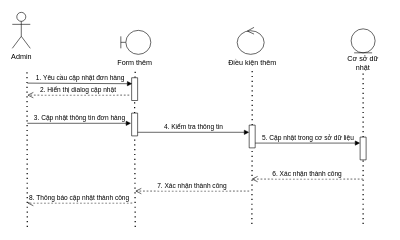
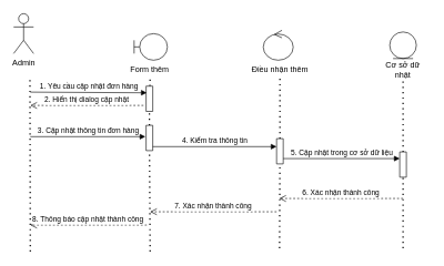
  <mxCell id="0" />
  <mxCell id="1" parent="0" />
  <mxCell id="2" value="Admin" style="shape=umlActor;verticalLabelPosition=bottom;verticalAlign=top;html=1;outlineConnect=0;" parent="1" vertex="1"><mxGeometry x="20" y="20" width="30" height="60" as="geometry" /></mxCell>
  <mxCell id="3" value="" style="endArrow=none;dashed=1;html=1;dashPattern=1 3;strokeWidth=2;rounded=0;" parent="1" edge="1"><mxGeometry width="50" height="50" relative="1" as="geometry"><mxPoint x="45" y="378" as="sourcePoint" /><mxPoint x="44.5" y="118" as="targetPoint" /></mxGeometry></mxCell>
  <mxCell id="4" value="" style="shape=umlBoundary;whiteSpace=wrap;html=1;" parent="1" vertex="1"><mxGeometry x="201" y="50" width="50" height="40" as="geometry" /></mxCell>
  <mxCell id="5" value="" style="endArrow=none;dashed=1;html=1;dashPattern=1 3;strokeWidth=2;rounded=0;startArrow=none;" parent="1" source="6" edge="1"><mxGeometry width="50" height="50" relative="1" as="geometry"><mxPoint x="225" y="368" as="sourcePoint" /><mxPoint x="225" y="118" as="targetPoint" /></mxGeometry></mxCell>
  <mxCell id="6" value="" style="verticalLabelPosition=bottom;verticalAlign=top;html=1;shape=mxgraph.basic.rect;fillColor2=none;strokeWidth=1;size=20;indent=5;" parent="1" vertex="1"><mxGeometry x="219" y="129" width="10" height="38" as="geometry" /></mxCell>
  <mxCell id="7" value="" style="endArrow=none;dashed=1;html=1;dashPattern=1 3;strokeWidth=2;rounded=0;startArrow=none;" parent="1" source="11" target="6" edge="1"><mxGeometry width="50" height="50" relative="1" as="geometry"><mxPoint x="225" y="368" as="sourcePoint" /><mxPoint x="225" y="118" as="targetPoint" /></mxGeometry></mxCell>
  <mxCell id="8" value="Form thêm" style="text;html=1;align=center;verticalAlign=middle;resizable=0;points=[];autosize=1;strokeColor=none;fillColor=none;" parent="1" vertex="1"><mxGeometry x="189" y="95" width="70" height="20" as="geometry" /></mxCell>
  <mxCell id="9" value="1. Yêu cầu cập nhật đơn hàng" style="html=1;verticalAlign=bottom;endArrow=block;rounded=0;entryX=0.1;entryY=0.263;entryDx=0;entryDy=0;entryPerimeter=0;" parent="1" target="6" edge="1"><mxGeometry width="80" relative="1" as="geometry"><mxPoint x="45" y="138" as="sourcePoint" /><mxPoint x="215" y="138" as="targetPoint" /><Array as="points" /></mxGeometry></mxCell>
  <mxCell id="10" value="2. Hiển thị dialog cập nhật" style="verticalAlign=bottom;endArrow=open;dashed=1;endSize=8;exitX=0;exitY=0.95;shadow=0;strokeWidth=1;" parent="1" edge="1"><mxGeometry relative="1" as="geometry"><mxPoint x="45" y="158" as="targetPoint" /><mxPoint x="215" y="158" as="sourcePoint" /></mxGeometry></mxCell>
  <mxCell id="11" value="" style="verticalLabelPosition=bottom;verticalAlign=top;html=1;shape=mxgraph.basic.rect;fillColor2=none;strokeWidth=1;size=20;indent=5;" parent="1" vertex="1"><mxGeometry x="219" y="188" width="10" height="38" as="geometry" /></mxCell>
  <mxCell id="12" value="" style="endArrow=none;dashed=1;html=1;dashPattern=1 3;strokeWidth=2;rounded=0;" parent="1" target="11" edge="1"><mxGeometry width="50" height="50" relative="1" as="geometry"><mxPoint x="225" y="378" as="sourcePoint" /><mxPoint x="224.086" y="167" as="targetPoint" /></mxGeometry></mxCell>
  <mxCell id="13" value="3. Cập nhật thông tin đơn hàng" style="html=1;verticalAlign=bottom;endArrow=block;rounded=0;entryX=-0.1;entryY=0.447;entryDx=0;entryDy=0;entryPerimeter=0;" parent="1" target="11" edge="1"><mxGeometry width="80" relative="1" as="geometry"><mxPoint x="45" y="205" as="sourcePoint" /><mxPoint x="231" y="148.006" as="targetPoint" /></mxGeometry></mxCell>
  <mxCell id="14" value="" style="ellipse;shape=umlControl;whiteSpace=wrap;html=1;" parent="1" vertex="1"><mxGeometry x="395" y="45" width="45" height="45" as="geometry" /></mxCell>
- <mxCell id="15" value="Điều kiện thêm" style="text;html=1;align=center;verticalAlign=middle;resizable=0;points=[];autosize=1;strokeColor=none;fillColor=none;" parent="1" vertex="1"><mxGeometry x="370" y="95" width="100" height="20" as="geometry" /></mxCell>
+ <mxCell id="15" value="Điều nhận thêm" style="text;html=1;align=center;verticalAlign=middle;resizable=0;points=[];autosize=1;strokeColor=none;fillColor=none;" parent="1" vertex="1"><mxGeometry x="370" y="95" width="100" height="20" as="geometry" /></mxCell>
  <mxCell id="16" value="" style="endArrow=none;dashed=1;html=1;dashPattern=1 3;strokeWidth=2;rounded=0;startArrow=none;" parent="1" source="17" edge="1"><mxGeometry width="50" height="50" relative="1" as="geometry"><mxPoint x="419.5" y="373" as="sourcePoint" /><mxPoint x="420" y="118" as="targetPoint" /></mxGeometry></mxCell>
  <mxCell id="17" value="" style="verticalLabelPosition=bottom;verticalAlign=top;html=1;shape=mxgraph.basic.rect;fillColor2=none;strokeWidth=1;size=20;indent=5;" parent="1" vertex="1"><mxGeometry x="415" y="208" width="10" height="38" as="geometry" /></mxCell>
  <mxCell id="18" value="" style="endArrow=none;dashed=1;html=1;dashPattern=1 3;strokeWidth=2;rounded=0;" parent="1" target="17" edge="1"><mxGeometry width="50" height="50" relative="1" as="geometry"><mxPoint x="419.5" y="373" as="sourcePoint" /><mxPoint x="419.5" y="123" as="targetPoint" /></mxGeometry></mxCell>
  <mxCell id="19" value="4. Kiểm tra thông tin" style="html=1;verticalAlign=bottom;endArrow=block;rounded=0;exitX=1;exitY=0.842;exitDx=0;exitDy=0;exitPerimeter=0;" parent="1" source="11" edge="1"><mxGeometry width="80" relative="1" as="geometry"><mxPoint x="235" y="218" as="sourcePoint" /><mxPoint x="415" y="220" as="targetPoint" /></mxGeometry></mxCell>
  <mxCell id="20" value="" style="ellipse;shape=umlEntity;whiteSpace=wrap;html=1;" parent="1" vertex="1"><mxGeometry x="585" y="47.5" width="40" height="40" as="geometry" /></mxCell>
  <mxCell id="21" value="" style="endArrow=none;dashed=1;html=1;dashPattern=1 3;strokeWidth=2;rounded=0;startArrow=none;" parent="1" source="22" edge="1"><mxGeometry width="50" height="50" relative="1" as="geometry"><mxPoint x="605" y="373" as="sourcePoint" /><mxPoint x="605" y="118" as="targetPoint" /></mxGeometry></mxCell>
  <mxCell id="22" value="" style="verticalLabelPosition=bottom;verticalAlign=top;html=1;shape=mxgraph.basic.rect;fillColor2=none;strokeWidth=1;size=20;indent=5;" parent="1" vertex="1"><mxGeometry x="600" y="228" width="10" height="38" as="geometry" /></mxCell>
  <mxCell id="23" value="" style="endArrow=none;dashed=1;html=1;dashPattern=1 3;strokeWidth=2;rounded=0;" parent="1" target="22" edge="1"><mxGeometry width="50" height="50" relative="1" as="geometry"><mxPoint x="605" y="373" as="sourcePoint" /><mxPoint x="605" y="123" as="targetPoint" /></mxGeometry></mxCell>
  <mxCell id="24" value="5. Cập nhật trong cơ sở dữ liệu" style="html=1;verticalAlign=bottom;endArrow=block;rounded=0;entryX=0;entryY=0.263;entryDx=0;entryDy=0;entryPerimeter=0;" parent="1" target="22" edge="1"><mxGeometry width="80" relative="1" as="geometry"><mxPoint x="425" y="238" as="sourcePoint" /><mxPoint x="595" y="238" as="targetPoint" /></mxGeometry></mxCell>
  <mxCell id="25" value="6. Xác nhận thành công" style="verticalAlign=bottom;endArrow=open;dashed=1;endSize=8;shadow=0;strokeWidth=1;" parent="1" edge="1"><mxGeometry relative="1" as="geometry"><mxPoint x="419" y="298" as="targetPoint" /><mxPoint x="605" y="298" as="sourcePoint" /></mxGeometry></mxCell>
  <mxCell id="26" value="7. Xác nhận thành công" style="verticalAlign=bottom;endArrow=open;dashed=1;endSize=8;shadow=0;strokeWidth=1;" parent="1" edge="1"><mxGeometry relative="1" as="geometry"><mxPoint x="225" y="318" as="targetPoint" /><mxPoint x="415" y="318" as="sourcePoint" /></mxGeometry></mxCell>
  <mxCell id="27" value="8. Thông báo cập nhật thành công" style="verticalAlign=bottom;endArrow=open;dashed=1;endSize=8;shadow=0;strokeWidth=1;" parent="1" edge="1"><mxGeometry relative="1" as="geometry"><mxPoint x="45" y="338" as="targetPoint" /><mxPoint x="220" y="338" as="sourcePoint" /></mxGeometry></mxCell>
  <mxCell id="28" value="Cơ sở dữ nhật" style="text;html=1;strokeColor=none;fillColor=none;align=center;verticalAlign=middle;whiteSpace=wrap;rounded=0;" vertex="1" parent="1"><mxGeometry x="565" y="96" width="80" height="18" as="geometry" /></mxCell>
